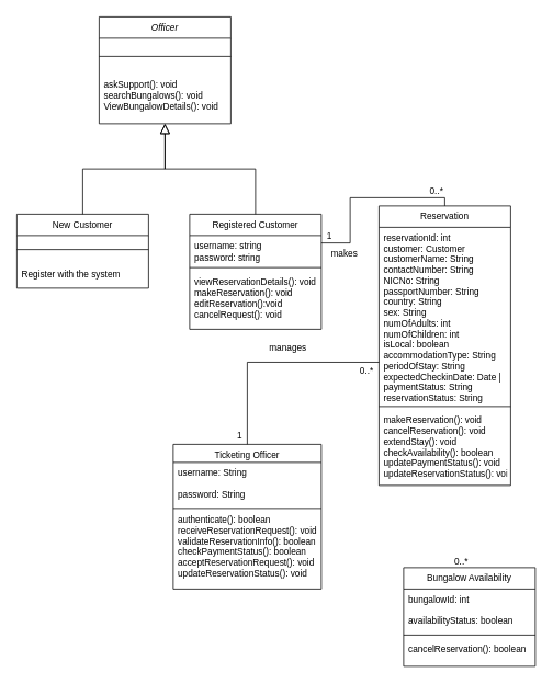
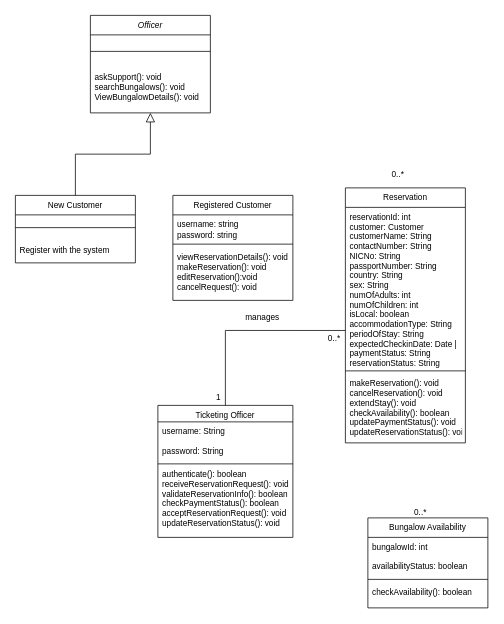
  <mxCell id="0" />
  <mxCell id="1" parent="0" />
  <mxCell id="2" value="Officer" style="swimlane;fontStyle=2;align=center;verticalAlign=top;childLayout=stackLayout;horizontal=1;startSize=26;horizontalStack=0;resizeParent=1;resizeLast=0;collapsible=1;marginBottom=0;rounded=0;shadow=0;strokeWidth=1;fontSize=11;" parent="1" vertex="1"><mxGeometry x="120" y="20" width="160" height="130" as="geometry"><mxRectangle x="230" y="140" width="160" height="26" as="alternateBounds" /></mxGeometry></mxCell>
  <mxCell id="3" value="" style="line;html=1;strokeWidth=1;align=left;verticalAlign=middle;spacingTop=-1;spacingLeft=3;spacingRight=3;rotatable=0;labelPosition=right;points=[];portConstraint=eastwest;fontSize=11;" parent="2" vertex="1"><mxGeometry y="26" width="160" height="44" as="geometry" /></mxCell>
  <mxCell id="4" value="askSupport(): void&#10;searchBungalows(): void&#10;ViewBungalowDetails(): void" style="text;align=left;verticalAlign=top;spacingLeft=4;spacingRight=4;overflow=hidden;rotatable=0;points=[[0,0.5],[1,0.5]];portConstraint=eastwest;fontSize=11;" parent="2" vertex="1"><mxGeometry y="70" width="160" height="40" as="geometry" /></mxCell>
  <mxCell id="5" value="New Customer" style="swimlane;fontStyle=0;align=center;verticalAlign=top;childLayout=stackLayout;horizontal=1;startSize=26;horizontalStack=0;resizeParent=1;resizeLast=0;collapsible=1;marginBottom=0;rounded=0;shadow=0;strokeWidth=1;fontSize=11;" parent="1" vertex="1"><mxGeometry x="20" y="260" width="160" height="90" as="geometry"><mxRectangle x="130" y="380" width="160" height="26" as="alternateBounds" /></mxGeometry></mxCell>
  <mxCell id="6" value="" style="line;html=1;strokeWidth=1;align=left;verticalAlign=middle;spacingTop=-1;spacingLeft=3;spacingRight=3;rotatable=0;labelPosition=right;points=[];portConstraint=eastwest;fontSize=11;" parent="5" vertex="1"><mxGeometry y="26" width="160" height="34" as="geometry" /></mxCell>
  <mxCell id="7" value="Register with the system" style="text;align=left;verticalAlign=top;spacingLeft=4;spacingRight=4;overflow=hidden;rotatable=0;points=[[0,0.5],[1,0.5]];portConstraint=eastwest;fontSize=11;" parent="5" vertex="1"><mxGeometry y="60" width="160" height="16" as="geometry" /></mxCell>
  <mxCell id="8" value="" style="endArrow=block;endSize=10;endFill=0;shadow=0;strokeWidth=1;rounded=0;edgeStyle=elbowEdgeStyle;elbow=vertical;fontSize=11;" parent="1" source="5" target="2" edge="1"><mxGeometry width="160" relative="1" as="geometry"><mxPoint x="100" y="103" as="sourcePoint" /><mxPoint x="100" y="103" as="targetPoint" /></mxGeometry></mxCell>
  <mxCell id="9" value="Registered Customer" style="swimlane;fontStyle=0;align=center;verticalAlign=top;childLayout=stackLayout;horizontal=1;startSize=26;horizontalStack=0;resizeParent=1;resizeLast=0;collapsible=1;marginBottom=0;rounded=0;shadow=0;strokeWidth=1;fontSize=11;" parent="1" vertex="1"><mxGeometry x="230" y="260" width="160" height="140" as="geometry"><mxRectangle x="340" y="380" width="170" height="26" as="alternateBounds" /></mxGeometry></mxCell>
  <mxCell id="10" value="username: string" style="text;align=left;verticalAlign=top;spacingLeft=4;spacingRight=4;overflow=hidden;rotatable=0;points=[[0,0.5],[1,0.5]];portConstraint=eastwest;fontSize=11;" parent="9" vertex="1"><mxGeometry y="26" width="160" height="14" as="geometry" /></mxCell>
  <mxCell id="11" value="password: string" style="text;align=left;verticalAlign=top;spacingLeft=4;spacingRight=4;overflow=hidden;rotatable=0;points=[[0,0.5],[1,0.5]];portConstraint=eastwest;rounded=0;shadow=0;html=0;fontSize=11;" vertex="1" parent="9"><mxGeometry y="40" width="160" height="20" as="geometry" /></mxCell>
  <mxCell id="12" value="" style="line;html=1;strokeWidth=1;align=left;verticalAlign=middle;spacingTop=-1;spacingLeft=3;spacingRight=3;rotatable=0;labelPosition=right;points=[];portConstraint=eastwest;fontSize=11;" parent="9" vertex="1"><mxGeometry y="60" width="160" height="10" as="geometry" /></mxCell>
  <mxCell id="13" value="viewReservationDetails(): void&#10;makeReservation(): void&#10;editReservation():void&#10;cancelRequest(): void" style="text;align=left;verticalAlign=top;spacingLeft=4;spacingRight=4;overflow=hidden;rotatable=0;points=[[0,0.5],[1,0.5]];portConstraint=eastwest;fontSize=11;" vertex="1" parent="9"><mxGeometry y="70" width="160" height="70" as="geometry" /></mxCell>
- <mxCell id="14" value="" style="endArrow=block;endSize=10;endFill=0;shadow=0;strokeWidth=1;rounded=0;edgeStyle=elbowEdgeStyle;elbow=vertical;fontSize=11;" parent="1" source="9" target="2" edge="1"><mxGeometry width="160" relative="1" as="geometry"><mxPoint x="110" y="273" as="sourcePoint" /><mxPoint x="210" y="171" as="targetPoint" /></mxGeometry></mxCell>
  <mxCell id="15" value="Bungalow Availability" style="swimlane;fontStyle=0;align=center;verticalAlign=top;childLayout=stackLayout;horizontal=1;startSize=26;horizontalStack=0;resizeParent=1;resizeLast=0;collapsible=1;marginBottom=0;rounded=0;shadow=0;strokeWidth=1;fontSize=11;" parent="1" vertex="1"><mxGeometry x="490" y="690" width="160" height="120" as="geometry"><mxRectangle x="550" y="140" width="160" height="26" as="alternateBounds" /></mxGeometry></mxCell>
  <mxCell id="16" value="bungalowId: int" style="text;align=left;verticalAlign=top;spacingLeft=4;spacingRight=4;overflow=hidden;rotatable=0;points=[[0,0.5],[1,0.5]];portConstraint=eastwest;fontSize=11;" parent="15" vertex="1"><mxGeometry y="26" width="160" height="26" as="geometry" /></mxCell>
  <mxCell id="17" value="availabilityStatus: boolean" style="text;align=left;verticalAlign=top;spacingLeft=4;spacingRight=4;overflow=hidden;rotatable=0;points=[[0,0.5],[1,0.5]];portConstraint=eastwest;rounded=0;shadow=0;html=0;fontSize=11;" parent="15" vertex="1"><mxGeometry y="52" width="160" height="26" as="geometry" /></mxCell>
  <mxCell id="18" value="" style="line;html=1;strokeWidth=1;align=left;verticalAlign=middle;spacingTop=-1;spacingLeft=3;spacingRight=3;rotatable=0;labelPosition=right;points=[];portConstraint=eastwest;fontSize=11;" parent="15" vertex="1"><mxGeometry y="78" width="160" height="8" as="geometry" /></mxCell>
- <mxCell id="19" value="cancelReservation(): boolean " style="text;align=left;verticalAlign=top;spacingLeft=4;spacingRight=4;overflow=hidden;rotatable=0;points=[[0,0.5],[1,0.5]];portConstraint=eastwest;fontSize=11;" parent="15" vertex="1"><mxGeometry y="86" width="160" height="26" as="geometry" /></mxCell>
+ <mxCell id="19" value="checkAvailability(): boolean " style="text;align=left;verticalAlign=top;spacingLeft=4;spacingRight=4;overflow=hidden;rotatable=0;points=[[0,0.5],[1,0.5]];portConstraint=eastwest;fontSize=11;" parent="15" vertex="1"><mxGeometry y="86" width="160" height="26" as="geometry" /></mxCell>
  <mxCell id="20" value="Ticketing Officer" style="swimlane;fontStyle=0;align=center;verticalAlign=top;childLayout=stackLayout;horizontal=1;startSize=22;horizontalStack=0;resizeParent=1;resizeLast=0;collapsible=1;marginBottom=0;rounded=0;shadow=0;strokeWidth=1;fontSize=11;" vertex="1" parent="1"><mxGeometry x="210" y="540" width="180" height="176" as="geometry"><mxRectangle x="400" y="720" width="160" height="26" as="alternateBounds" /></mxGeometry></mxCell>
  <mxCell id="21" value="username: String" style="text;align=left;verticalAlign=top;spacingLeft=4;spacingRight=4;overflow=hidden;rotatable=0;points=[[0,0.5],[1,0.5]];portConstraint=eastwest;fontSize=11;" vertex="1" parent="20"><mxGeometry y="22" width="180" height="26" as="geometry" /></mxCell>
  <mxCell id="22" value="password: String" style="text;align=left;verticalAlign=top;spacingLeft=4;spacingRight=4;overflow=hidden;rotatable=0;points=[[0,0.5],[1,0.5]];portConstraint=eastwest;rounded=0;shadow=0;html=0;fontSize=11;" vertex="1" parent="20"><mxGeometry y="48" width="180" height="26" as="geometry" /></mxCell>
  <mxCell id="23" value="" style="line;html=1;strokeWidth=1;align=left;verticalAlign=middle;spacingTop=-1;spacingLeft=3;spacingRight=3;rotatable=0;labelPosition=right;points=[];portConstraint=eastwest;fontSize=11;" vertex="1" parent="20"><mxGeometry y="74" width="180" height="8" as="geometry" /></mxCell>
  <mxCell id="24" value="authenticate(): boolean&#10;receiveReservationRequest(): void&#10;validateReservationInfo(): boolean&#10;checkPaymentStatus(): boolean&#10;acceptReservationRequest(): void&#10;updateReservationStatus(): void" style="text;align=left;verticalAlign=top;spacingLeft=4;spacingRight=4;overflow=hidden;rotatable=0;points=[[0,0.5],[1,0.5]];portConstraint=eastwest;spacing=2;fontSize=11;spacingTop=-3;horizontal=1;" vertex="1" parent="20"><mxGeometry y="82" width="180" height="88" as="geometry" /></mxCell>
  <mxCell id="25" value="Reservation" style="swimlane;fontStyle=0;align=center;verticalAlign=top;childLayout=stackLayout;horizontal=1;startSize=26;horizontalStack=0;resizeParent=1;resizeLast=0;collapsible=1;marginBottom=0;rounded=0;shadow=0;strokeWidth=1;fontSize=11;" vertex="1" parent="1"><mxGeometry x="460" y="250" width="160" height="340" as="geometry"><mxRectangle x="550" y="140" width="160" height="26" as="alternateBounds" /></mxGeometry></mxCell>
  <mxCell id="26" value="reservationId: int&#10;customer: Customer&#10;customerName: String&#10;contactNumber: String&#10;NICNo: String&#10;passportNumber: String&#10;country: String&#10;sex: String&#10;numOfAdults: int&#10;numOfChildren: int&#10;isLocal: boolean&#10;accommodationType: String&#10;periodOfStay: String&#10;expectedCheckinDate: Date           |&#10;paymentStatus: String&#10;reservationStatus: String&#10;&#10;" style="text;align=left;verticalAlign=top;spacingLeft=4;spacingRight=4;overflow=hidden;rotatable=0;points=[[0,0.5],[1,0.5]];portConstraint=eastwest;rounded=0;shadow=0;html=0;fontSize=11;" vertex="1" parent="25"><mxGeometry y="26" width="160" height="214" as="geometry" /></mxCell>
  <mxCell id="27" value="" style="line;html=1;strokeWidth=1;align=left;verticalAlign=middle;spacingTop=-1;spacingLeft=3;spacingRight=3;rotatable=0;labelPosition=right;points=[];portConstraint=eastwest;fontSize=11;" vertex="1" parent="25"><mxGeometry y="240" width="160" height="8" as="geometry" /></mxCell>
  <mxCell id="28" value="makeReservation(): void&#10;cancelReservation(): void&#10;extendStay(): void&#10;checkAvailability(): boolean&#10;updatePaymentStatus(): void&#10;updateReservationStatus(): void" style="text;align=left;verticalAlign=top;spacingLeft=4;spacingRight=4;overflow=hidden;rotatable=0;points=[[0,0.5],[1,0.5]];portConstraint=eastwest;fontSize=11;" vertex="1" parent="25"><mxGeometry y="248" width="160" height="90" as="geometry" /></mxCell>
  <mxCell id="29" value="manages" style="endArrow=none;endFill=0;html=1;edgeStyle=orthogonalEdgeStyle;align=left;verticalAlign=top;rounded=0;exitX=0.5;exitY=0;exitDx=0;exitDy=0;entryX=0;entryY=0.767;entryDx=0;entryDy=0;entryPerimeter=0;" edge="1" parent="1" source="20" target="26"><mxGeometry x="-0.04" y="30" relative="1" as="geometry"><mxPoint x="330" y="490" as="sourcePoint" /><mxPoint x="490" y="490" as="targetPoint" /><mxPoint as="offset" /></mxGeometry></mxCell>
  <mxCell id="30" value="1" style="edgeLabel;resizable=0;html=1;align=left;verticalAlign=bottom;" connectable="0" vertex="1" parent="29"><mxGeometry x="-1" relative="1" as="geometry"><mxPoint x="-14" y="-3" as="offset" /></mxGeometry></mxCell>
  <mxCell id="31" value="0..*" style="edgeLabel;resizable=0;html=1;align=left;verticalAlign=bottom;" connectable="0" vertex="1" parent="29"><mxGeometry x="-1" relative="1" as="geometry"><mxPoint x="135" y="-81" as="offset" /></mxGeometry></mxCell>
  <mxCell id="32" value="0..*" style="edgeLabel;resizable=0;html=1;align=left;verticalAlign=bottom;" connectable="0" vertex="1" parent="29"><mxGeometry x="-1" relative="1" as="geometry"><mxPoint x="250" y="150" as="offset" /></mxGeometry></mxCell>
  <mxCell id="33" value="0..*" style="edgeLabel;resizable=0;html=1;align=left;verticalAlign=bottom;" connectable="0" vertex="1" parent="29"><mxGeometry x="-1" relative="1" as="geometry"><mxPoint x="220" y="-300" as="offset" /></mxGeometry></mxCell>
- <mxCell id="34" value="makes" style="endArrow=none;endFill=0;html=1;edgeStyle=orthogonalEdgeStyle;align=left;verticalAlign=top;rounded=0;entryX=0.5;entryY=0;entryDx=0;entryDy=0;exitX=1;exitY=0.25;exitDx=0;exitDy=0;" edge="1" parent="1" source="9" target="25"><mxGeometry x="-0.907" relative="1" as="geometry"><mxPoint x="380" y="340" as="sourcePoint" /><mxPoint x="540" y="340" as="targetPoint" /><mxPoint as="offset" /></mxGeometry></mxCell>
- <mxCell id="35" value="1" style="edgeLabel;resizable=0;html=1;align=left;verticalAlign=bottom;" connectable="0" vertex="1" parent="34"><mxGeometry x="-1" relative="1" as="geometry"><mxPoint x="5" y="-1" as="offset" /></mxGeometry></mxCell>
